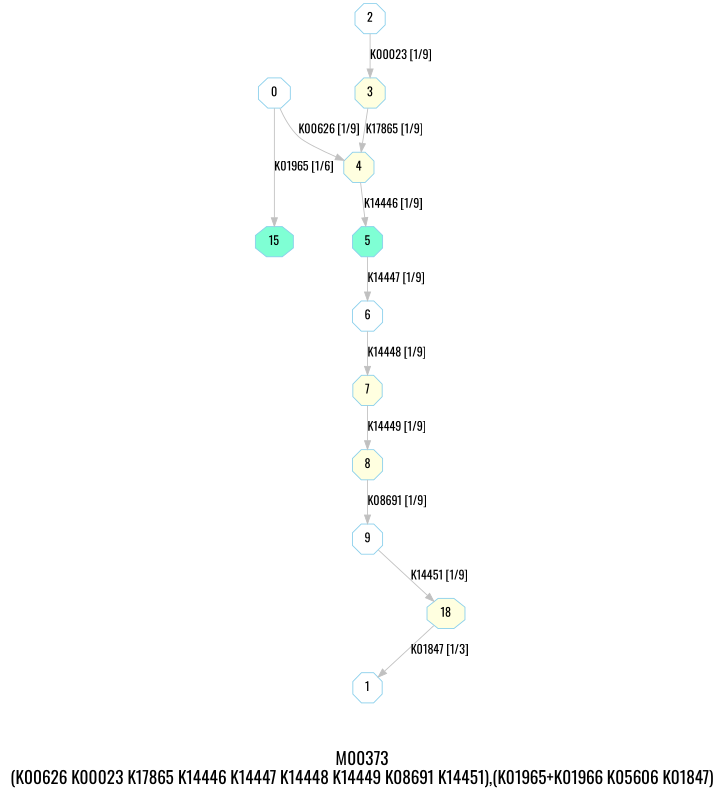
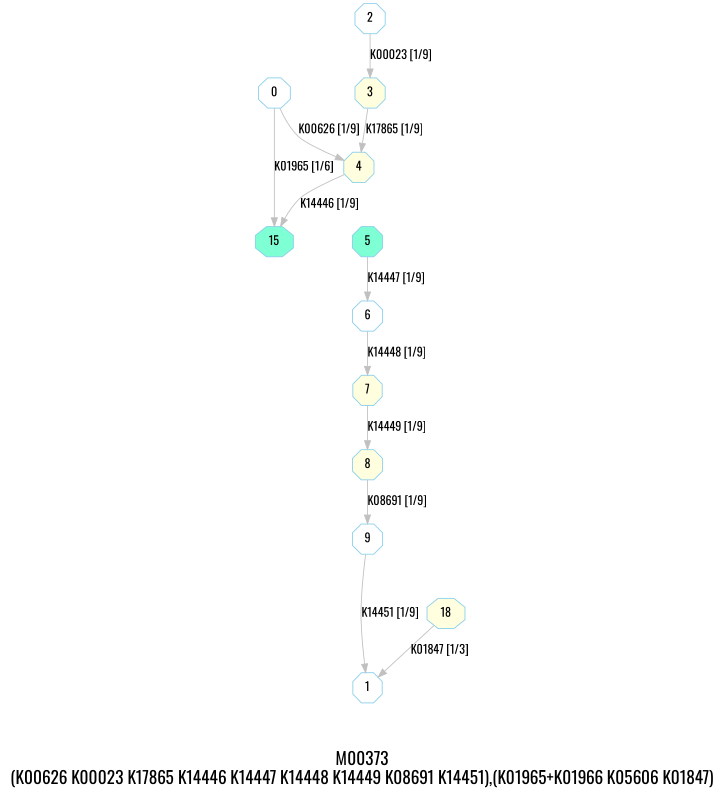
  digraph {
    fontname=Oswald
    fontsize=20
    label="M00373\n(K00626 K00023 K17865 K14446 K14447 K14448 K14449 K08691 K14451),(K01965+K01966 K05606 K01847)"
    node [color=skyblue fillcolor=white fontname=Oswald shape=octagon style=filled]
    edge [color=grey fontname=Oswald]
    0 [height=.3 width=.3]
    1 [height=.3 width=.3]
    2 [height=.3 width=.3]
    3 [fillcolor=lightyellow height=.3 width=.3]
    4 [fillcolor=lightyellow height=.3 width=.3]
    5 [fillcolor=aquamarine height=.3 width=.3]
    6 [height=.3 width=.3]
    7 [fillcolor=lightyellow height=.3 width=.3]
    8 [fillcolor=lightyellow height=.3 width=.3]
    9 [height=.3 width=.3]
    n11 [fillcolor=aquamarine height=.3 label=15 width=.3]
    n12 [fillcolor=lightyellow height=.3 label=18 width=.3]
    subgraph sub_1 {
      0
      1
      2
      3
      4
      5
      6
      7
      8
      9
      n11
      n12
    }
    0 -> 4 [label="K00626 [1/9]"]
    0 -> n11 [label="K01965 [1/6]"]
    2 -> 3 [label="K00023 [1/9]"]
    3 -> 4 [label="K17865 [1/9]"]
-   4 -> 5 [label="K14446 [1/9]"]
+   4 -> n11 [label="K14446 [1/9]"]
    5 -> 6 [label="K14447 [1/9]"]
    6 -> 7 [label="K14448 [1/9]"]
    7 -> 8 [label="K14449 [1/9]"]
    8 -> 9 [label="K08691 [1/9]"]
-   9 -> n12 [label="K14451 [1/9]"]
+   9 -> 1 [label="K14451 [1/9]"]
    n12 -> 1 [label="K01847 [1/3]"]
  }
